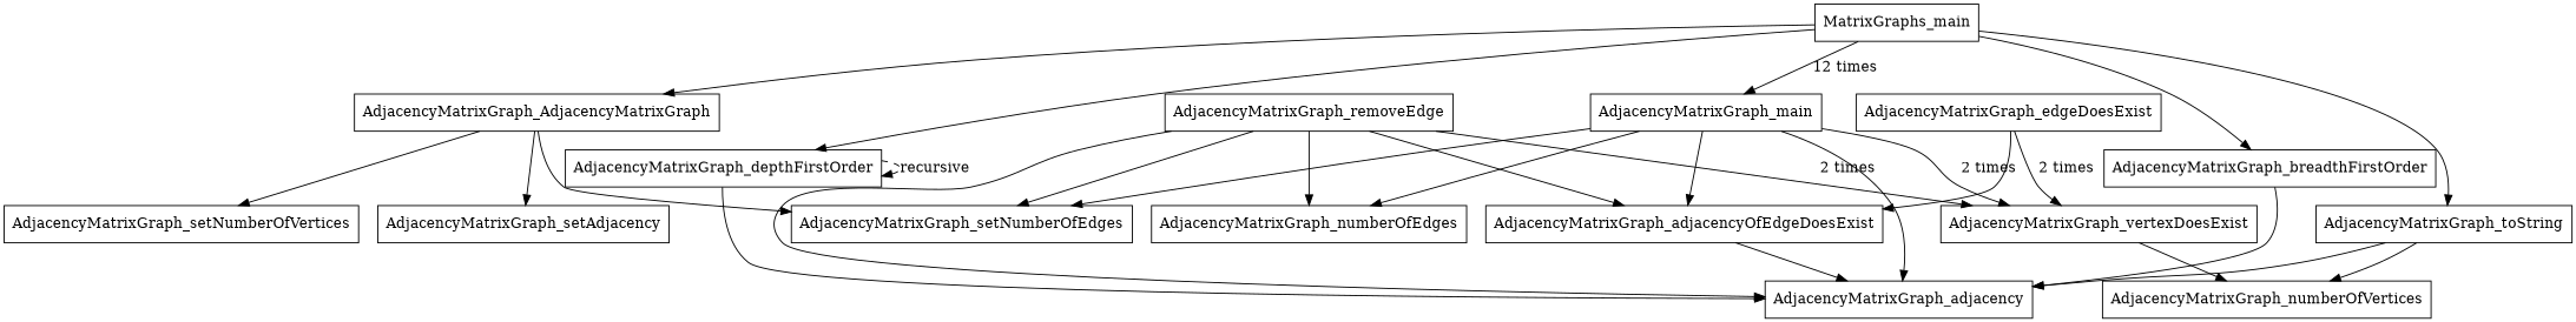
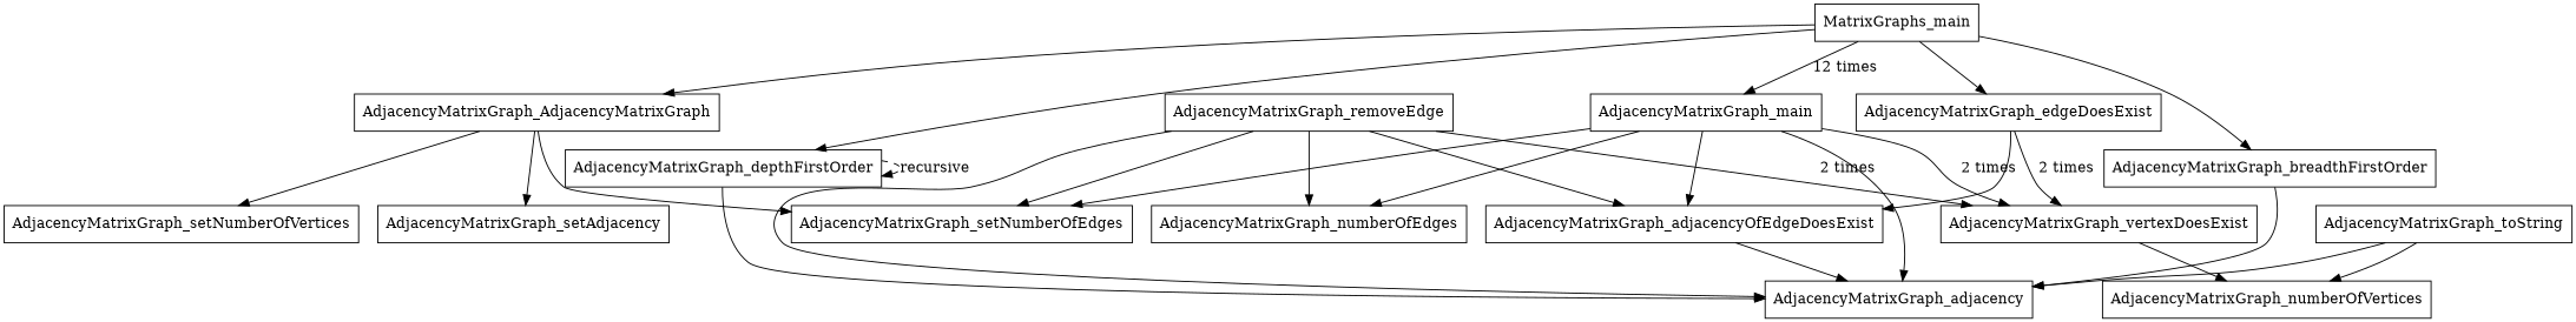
  digraph {
    node [shape=box]
    MatrixGraphs_main
    AdjacencyMatrixGraph_AdjacencyMatrixGraph
    n3 [label=AdjacencyMatrixGraph_main]
    AdjacencyMatrixGraph_toString
    AdjacencyMatrixGraph_depthFirstOrder
    AdjacencyMatrixGraph_breadthFirstOrder
    AdjacencyMatrixGraph_setNumberOfVertices
    AdjacencyMatrixGraph_setNumberOfEdges
    AdjacencyMatrixGraph_setAdjacency
    AdjacencyMatrixGraph_numberOfEdges
    AdjacencyMatrixGraph_adjacency
    AdjacencyMatrixGraph_adjacencyOfEdgeDoesExist
    AdjacencyMatrixGraph_vertexDoesExist
    AdjacencyMatrixGraph_numberOfVertices
    AdjacencyMatrixGraph_edgeDoesExist
    AdjacencyMatrixGraph_removeEdge
    MatrixGraphs_main -> AdjacencyMatrixGraph_AdjacencyMatrixGraph
    MatrixGraphs_main -> n3 [label="12 times"]
-   MatrixGraphs_main -> AdjacencyMatrixGraph_toString
+   MatrixGraphs_main -> AdjacencyMatrixGraph_edgeDoesExist
    MatrixGraphs_main -> AdjacencyMatrixGraph_depthFirstOrder
    MatrixGraphs_main -> AdjacencyMatrixGraph_breadthFirstOrder
    AdjacencyMatrixGraph_AdjacencyMatrixGraph -> AdjacencyMatrixGraph_setNumberOfVertices
    AdjacencyMatrixGraph_AdjacencyMatrixGraph -> AdjacencyMatrixGraph_setNumberOfEdges
    AdjacencyMatrixGraph_AdjacencyMatrixGraph -> AdjacencyMatrixGraph_setAdjacency
    n3 -> AdjacencyMatrixGraph_setNumberOfEdges
    n3 -> AdjacencyMatrixGraph_numberOfEdges
    n3 -> AdjacencyMatrixGraph_adjacency
    n3 -> AdjacencyMatrixGraph_adjacencyOfEdgeDoesExist
    n3 -> AdjacencyMatrixGraph_vertexDoesExist [label="2 times"]
    AdjacencyMatrixGraph_toString -> AdjacencyMatrixGraph_adjacency
    AdjacencyMatrixGraph_toString -> AdjacencyMatrixGraph_numberOfVertices
    AdjacencyMatrixGraph_depthFirstOrder -> AdjacencyMatrixGraph_depthFirstOrder [label=recursive style=dashed]
    AdjacencyMatrixGraph_depthFirstOrder -> AdjacencyMatrixGraph_adjacency
    AdjacencyMatrixGraph_breadthFirstOrder -> AdjacencyMatrixGraph_adjacency
    AdjacencyMatrixGraph_adjacencyOfEdgeDoesExist -> AdjacencyMatrixGraph_adjacency
    AdjacencyMatrixGraph_vertexDoesExist -> AdjacencyMatrixGraph_numberOfVertices
    AdjacencyMatrixGraph_edgeDoesExist -> AdjacencyMatrixGraph_adjacencyOfEdgeDoesExist
    AdjacencyMatrixGraph_edgeDoesExist -> AdjacencyMatrixGraph_vertexDoesExist [label="2 times"]
    AdjacencyMatrixGraph_removeEdge -> AdjacencyMatrixGraph_setNumberOfEdges
    AdjacencyMatrixGraph_removeEdge -> AdjacencyMatrixGraph_numberOfEdges
    AdjacencyMatrixGraph_removeEdge -> AdjacencyMatrixGraph_adjacency
    AdjacencyMatrixGraph_removeEdge -> AdjacencyMatrixGraph_adjacencyOfEdgeDoesExist
    AdjacencyMatrixGraph_removeEdge -> AdjacencyMatrixGraph_vertexDoesExist [label="2 times"]
  }
